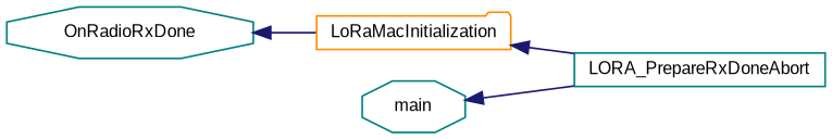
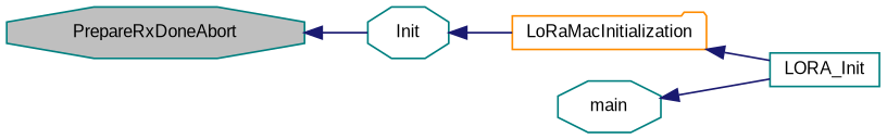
  digraph {
    fontname="Liberation Sans"
    rankdir=LR
    node [color=teal fillcolor=white fontname="Liberation Sans" fontsize=10 shape=octagon style=filled]
    edge [color=midnightblue dir=back fontname="Liberation Sans" fontsize=10 labelfontname=Helvetica labelfontsize=10 style=solid]
-   n2 [height=0.2 label=OnRadioRxDone width=0.4]
+   n1 [fillcolor=grey75 fontcolor=black height=0.2 label=PrepareRxDoneAbort width=0.4]
+   n2 [height=0.2 label=Init width=0.4]
    n3 [color=darkorange height=0.2 label=LoRaMacInitialization shape=folder width=0.4]
-   n4 [height=0.2 label=LORA_PrepareRxDoneAbort shape=box width=0.4]
+   n4 [height=0.2 label=LORA_Init shape=box width=0.4]
    n5 [height=0.2 label=main width=0.4]
+   n1 -> n2
    n2 -> n3
    n3 -> n4
    n5 -> n4
  }
